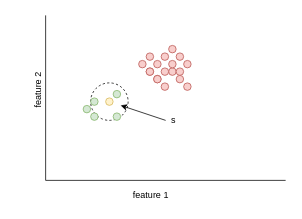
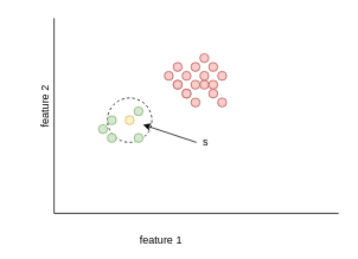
  <mxCell id="0" />
  <mxCell id="1" parent="0" />
  <mxCell id="2" value="" style="ellipse;whiteSpace=wrap;html=1;aspect=fixed;dashed=1;" vertex="1" parent="1"><mxGeometry x="120" y="110" width="50" height="50" as="geometry" /></mxCell>
  <mxCell id="3" value="" style="endArrow=none;html=1;" edge="1" parent="1"><mxGeometry width="50" height="50" relative="1" as="geometry"><mxPoint x="60" y="240" as="sourcePoint" /><mxPoint x="60" y="20" as="targetPoint" /></mxGeometry></mxCell>
  <mxCell id="4" value="" style="endArrow=none;html=1;" edge="1" parent="1"><mxGeometry width="50" height="50" relative="1" as="geometry"><mxPoint x="60" y="240" as="sourcePoint" /><mxPoint x="380" y="240" as="targetPoint" /></mxGeometry></mxCell>
  <mxCell id="5" value="" style="ellipse;whiteSpace=wrap;html=1;aspect=fixed;fillColor=#d5e8d4;strokeColor=#82b366;" vertex="1" parent="1"><mxGeometry x="110" y="140" width="10" height="10" as="geometry" /></mxCell>
  <mxCell id="6" value="" style="ellipse;whiteSpace=wrap;html=1;aspect=fixed;fillColor=#d5e8d4;strokeColor=#82b366;" vertex="1" parent="1"><mxGeometry x="120" y="150" width="10" height="10" as="geometry" /></mxCell>
  <mxCell id="7" value="" style="ellipse;whiteSpace=wrap;html=1;aspect=fixed;fillColor=#d5e8d4;strokeColor=#82b366;" vertex="1" parent="1"><mxGeometry x="120" y="130" width="10" height="10" as="geometry" /></mxCell>
  <mxCell id="8" value="" style="ellipse;whiteSpace=wrap;html=1;aspect=fixed;fillColor=#d5e8d4;strokeColor=#82b366;" vertex="1" parent="1"><mxGeometry x="150" y="120" width="10" height="10" as="geometry" /></mxCell>
  <mxCell id="9" value="" style="ellipse;whiteSpace=wrap;html=1;aspect=fixed;fillColor=#fff2cc;strokeColor=#d6b656;" vertex="1" parent="1"><mxGeometry x="140" y="130" width="10" height="10" as="geometry" /></mxCell>
  <mxCell id="10" value="" style="ellipse;whiteSpace=wrap;html=1;aspect=fixed;fillColor=#d5e8d4;strokeColor=#82b366;" vertex="1" parent="1"><mxGeometry x="150" y="150" width="10" height="10" as="geometry" /></mxCell>
  <mxCell id="11" value="" style="ellipse;whiteSpace=wrap;html=1;aspect=fixed;fillColor=#f8cecc;strokeColor=#b85450;" vertex="1" parent="1"><mxGeometry x="184" y="80" width="10" height="10" as="geometry" /></mxCell>
  <mxCell id="12" value="" style="ellipse;whiteSpace=wrap;html=1;aspect=fixed;fillColor=#f8cecc;strokeColor=#b85450;" vertex="1" parent="1"><mxGeometry x="194" y="90" width="10" height="10" as="geometry" /></mxCell>
  <mxCell id="13" value="" style="ellipse;whiteSpace=wrap;html=1;aspect=fixed;fillColor=#f8cecc;strokeColor=#b85450;" vertex="1" parent="1"><mxGeometry x="194" y="70" width="10" height="10" as="geometry" /></mxCell>
  <mxCell id="14" value="" style="ellipse;whiteSpace=wrap;html=1;aspect=fixed;fillColor=#f8cecc;strokeColor=#b85450;" vertex="1" parent="1"><mxGeometry x="224" y="60" width="10" height="10" as="geometry" /></mxCell>
  <mxCell id="15" value="" style="ellipse;whiteSpace=wrap;html=1;aspect=fixed;fillColor=#f8cecc;strokeColor=#b85450;" vertex="1" parent="1"><mxGeometry x="214" y="70" width="10" height="10" as="geometry" /></mxCell>
  <mxCell id="16" value="" style="ellipse;whiteSpace=wrap;html=1;aspect=fixed;fillColor=#f8cecc;strokeColor=#b85450;" vertex="1" parent="1"><mxGeometry x="224" y="90" width="10" height="10" as="geometry" /></mxCell>
  <mxCell id="17" value="" style="ellipse;whiteSpace=wrap;html=1;aspect=fixed;fillColor=#f8cecc;strokeColor=#b85450;" vertex="1" parent="1"><mxGeometry x="194" y="90" width="10" height="10" as="geometry" /></mxCell>
  <mxCell id="18" value="" style="ellipse;whiteSpace=wrap;html=1;aspect=fixed;fillColor=#f8cecc;strokeColor=#b85450;" vertex="1" parent="1"><mxGeometry x="204" y="100" width="10" height="10" as="geometry" /></mxCell>
  <mxCell id="19" value="" style="ellipse;whiteSpace=wrap;html=1;aspect=fixed;fillColor=#f8cecc;strokeColor=#b85450;" vertex="1" parent="1"><mxGeometry x="204" y="80" width="10" height="10" as="geometry" /></mxCell>
  <mxCell id="20" value="" style="ellipse;whiteSpace=wrap;html=1;aspect=fixed;fillColor=#f8cecc;strokeColor=#b85450;" vertex="1" parent="1"><mxGeometry x="234" y="70" width="10" height="10" as="geometry" /></mxCell>
  <mxCell id="21" value="" style="ellipse;whiteSpace=wrap;html=1;aspect=fixed;fillColor=#f8cecc;strokeColor=#b85450;" vertex="1" parent="1"><mxGeometry x="224" y="80" width="10" height="10" as="geometry" /></mxCell>
  <mxCell id="22" value="" style="ellipse;whiteSpace=wrap;html=1;aspect=fixed;fillColor=#f8cecc;strokeColor=#b85450;" vertex="1" parent="1"><mxGeometry x="234" y="100" width="10" height="10" as="geometry" /></mxCell>
  <mxCell id="23" value="" style="ellipse;whiteSpace=wrap;html=1;aspect=fixed;fillColor=#f8cecc;strokeColor=#b85450;" vertex="1" parent="1"><mxGeometry x="204" y="100" width="10" height="10" as="geometry" /></mxCell>
  <mxCell id="24" value="" style="ellipse;whiteSpace=wrap;html=1;aspect=fixed;fillColor=#f8cecc;strokeColor=#b85450;" vertex="1" parent="1"><mxGeometry x="214" y="110" width="10" height="10" as="geometry" /></mxCell>
  <mxCell id="25" value="" style="ellipse;whiteSpace=wrap;html=1;aspect=fixed;fillColor=#f8cecc;strokeColor=#b85450;" vertex="1" parent="1"><mxGeometry x="214" y="90" width="10" height="10" as="geometry" /></mxCell>
  <mxCell id="26" value="" style="ellipse;whiteSpace=wrap;html=1;aspect=fixed;fillColor=#f8cecc;strokeColor=#b85450;" vertex="1" parent="1"><mxGeometry x="244" y="80" width="10" height="10" as="geometry" /></mxCell>
  <mxCell id="27" value="" style="ellipse;whiteSpace=wrap;html=1;aspect=fixed;fillColor=#f8cecc;strokeColor=#b85450;" vertex="1" parent="1"><mxGeometry x="234" y="90" width="10" height="10" as="geometry" /></mxCell>
  <mxCell id="28" value="" style="ellipse;whiteSpace=wrap;html=1;aspect=fixed;fillColor=#f8cecc;strokeColor=#b85450;" vertex="1" parent="1"><mxGeometry x="244" y="110" width="10" height="10" as="geometry" /></mxCell>
  <mxCell id="29" value="" style="endArrow=classic;html=1;strokeWidth=1;" edge="1" parent="1"><mxGeometry width="50" height="50" relative="1" as="geometry"><mxPoint x="220" y="160" as="sourcePoint" /><mxPoint x="160" y="140" as="targetPoint" /></mxGeometry></mxCell>
  <mxCell id="30" value="s" style="text;html=1;align=center;verticalAlign=middle;resizable=0;points=[];autosize=1;" vertex="1" parent="1"><mxGeometry x="220" y="150" width="20" height="20" as="geometry" /></mxCell>
- <mxCell id="31" value="feature 1" style="text;html=1;align=center;verticalAlign=middle;resizable=0;points=[];autosize=1;" vertex="1" parent="1"><mxGeometry x="170" y="250" width="60" height="20" as="geometry" /></mxCell>
+ <mxCell id="31" value="feature 1" style="text;html=1;align=center;verticalAlign=middle;resizable=0;points=[];autosize=1;" vertex="1" parent="1"><mxGeometry x="150" y="260" width="60" height="20" as="geometry" /></mxCell>
  <mxCell id="32" value="feature 2" style="text;html=1;align=center;verticalAlign=middle;resizable=0;points=[];autosize=1;rotation=-90;" vertex="1" parent="1"><mxGeometry x="20" y="110" width="60" height="20" as="geometry" /></mxCell>
